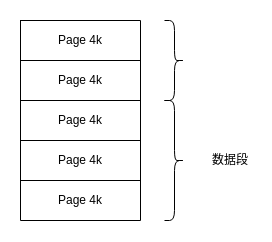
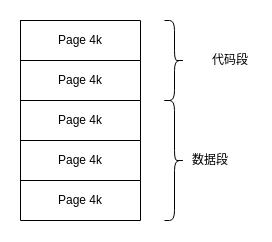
  <mxCell id="0" />
  <mxCell id="1" parent="0" />
  <mxCell id="2" value="" style="shape=table;html=1;whiteSpace=wrap;startSize=0;container=1;collapsible=0;childLayout=tableLayout;" vertex="1" parent="1"><mxGeometry x="20" y="20" width="120" height="200" as="geometry" /></mxCell>
  <mxCell id="3" style="shape=partialRectangle;html=1;whiteSpace=wrap;collapsible=0;dropTarget=0;pointerEvents=0;fillColor=none;top=0;left=0;bottom=0;right=0;points=[[0,0.5],[1,0.5]];portConstraint=eastwest;" vertex="1" parent="2"><mxGeometry width="120" height="40" as="geometry" /></mxCell>
  <mxCell id="4" value="Page 4k" style="shape=partialRectangle;html=1;whiteSpace=wrap;connectable=0;fillColor=none;top=0;left=0;bottom=0;right=0;overflow=hidden;" vertex="1" parent="3"><mxGeometry width="120" height="40" as="geometry" /></mxCell>
  <mxCell id="5" style="shape=partialRectangle;html=1;whiteSpace=wrap;collapsible=0;dropTarget=0;pointerEvents=0;fillColor=none;top=0;left=0;bottom=0;right=0;points=[[0,0.5],[1,0.5]];portConstraint=eastwest;" vertex="1" parent="2"><mxGeometry y="40" width="120" height="40" as="geometry" /></mxCell>
  <mxCell id="6" value="&lt;span&gt;Page 4k&lt;/span&gt;" style="shape=partialRectangle;html=1;whiteSpace=wrap;connectable=0;fillColor=none;top=0;left=0;bottom=0;right=0;overflow=hidden;" vertex="1" parent="5"><mxGeometry width="120" height="40" as="geometry" /></mxCell>
  <mxCell id="7" style="shape=partialRectangle;html=1;whiteSpace=wrap;collapsible=0;dropTarget=0;pointerEvents=0;fillColor=none;top=0;left=0;bottom=0;right=0;points=[[0,0.5],[1,0.5]];portConstraint=eastwest;" vertex="1" parent="2"><mxGeometry y="80" width="120" height="40" as="geometry" /></mxCell>
  <mxCell id="8" value="&lt;span&gt;Page 4k&lt;/span&gt;" style="shape=partialRectangle;html=1;whiteSpace=wrap;connectable=0;fillColor=none;top=0;left=0;bottom=0;right=0;overflow=hidden;" vertex="1" parent="7"><mxGeometry width="120" height="40" as="geometry" /></mxCell>
  <mxCell id="9" value="" style="shape=partialRectangle;html=1;whiteSpace=wrap;collapsible=0;dropTarget=0;pointerEvents=0;fillColor=none;top=0;left=0;bottom=0;right=0;points=[[0,0.5],[1,0.5]];portConstraint=eastwest;" vertex="1" parent="2"><mxGeometry y="120" width="120" height="40" as="geometry" /></mxCell>
  <mxCell id="10" value="&lt;span&gt;Page 4k&lt;/span&gt;" style="shape=partialRectangle;html=1;whiteSpace=wrap;connectable=0;fillColor=none;top=0;left=0;bottom=0;right=0;overflow=hidden;" vertex="1" parent="9"><mxGeometry width="120" height="40" as="geometry" /></mxCell>
  <mxCell id="11" value="" style="shape=partialRectangle;html=1;whiteSpace=wrap;collapsible=0;dropTarget=0;pointerEvents=0;fillColor=none;top=0;left=0;bottom=0;right=0;points=[[0,0.5],[1,0.5]];portConstraint=eastwest;" vertex="1" parent="2"><mxGeometry y="160" width="120" height="40" as="geometry" /></mxCell>
  <mxCell id="12" value="&lt;span&gt;Page 4k&lt;/span&gt;" style="shape=partialRectangle;html=1;whiteSpace=wrap;connectable=0;fillColor=none;top=0;left=0;bottom=0;right=0;overflow=hidden;" vertex="1" parent="11"><mxGeometry width="120" height="40" as="geometry" /></mxCell>
  <mxCell id="13" value="" style="shape=curlyBracket;whiteSpace=wrap;html=1;rounded=1;rotation=-180;size=0.5;" vertex="1" parent="1"><mxGeometry x="164" y="20" width="20" height="80" as="geometry" /></mxCell>
  <mxCell id="14" value="" style="shape=curlyBracket;whiteSpace=wrap;html=1;rounded=1;rotation=-180;" vertex="1" parent="1"><mxGeometry x="164" y="100" width="20" height="120" as="geometry" /></mxCell>
- <mxCell id="16" value="数据段" style="text;html=1;strokeColor=none;fillColor=none;align=center;verticalAlign=middle;whiteSpace=wrap;rounded=0;" vertex="1" parent="1"><mxGeometry x="210" y="150" width="40" height="20" as="geometry" /></mxCell>
+ <mxCell id="15" value="代码段" style="text;html=1;strokeColor=none;fillColor=none;align=center;verticalAlign=middle;whiteSpace=wrap;rounded=0;" vertex="1" parent="1"><mxGeometry x="210" y="50" width="40" height="20" as="geometry" /></mxCell>
+ <mxCell id="16" value="数据段" style="text;html=1;strokeColor=none;fillColor=none;align=center;verticalAlign=middle;whiteSpace=wrap;rounded=0;" vertex="1" parent="1"><mxGeometry x="190" y="150" width="40" height="20" as="geometry" /></mxCell>
